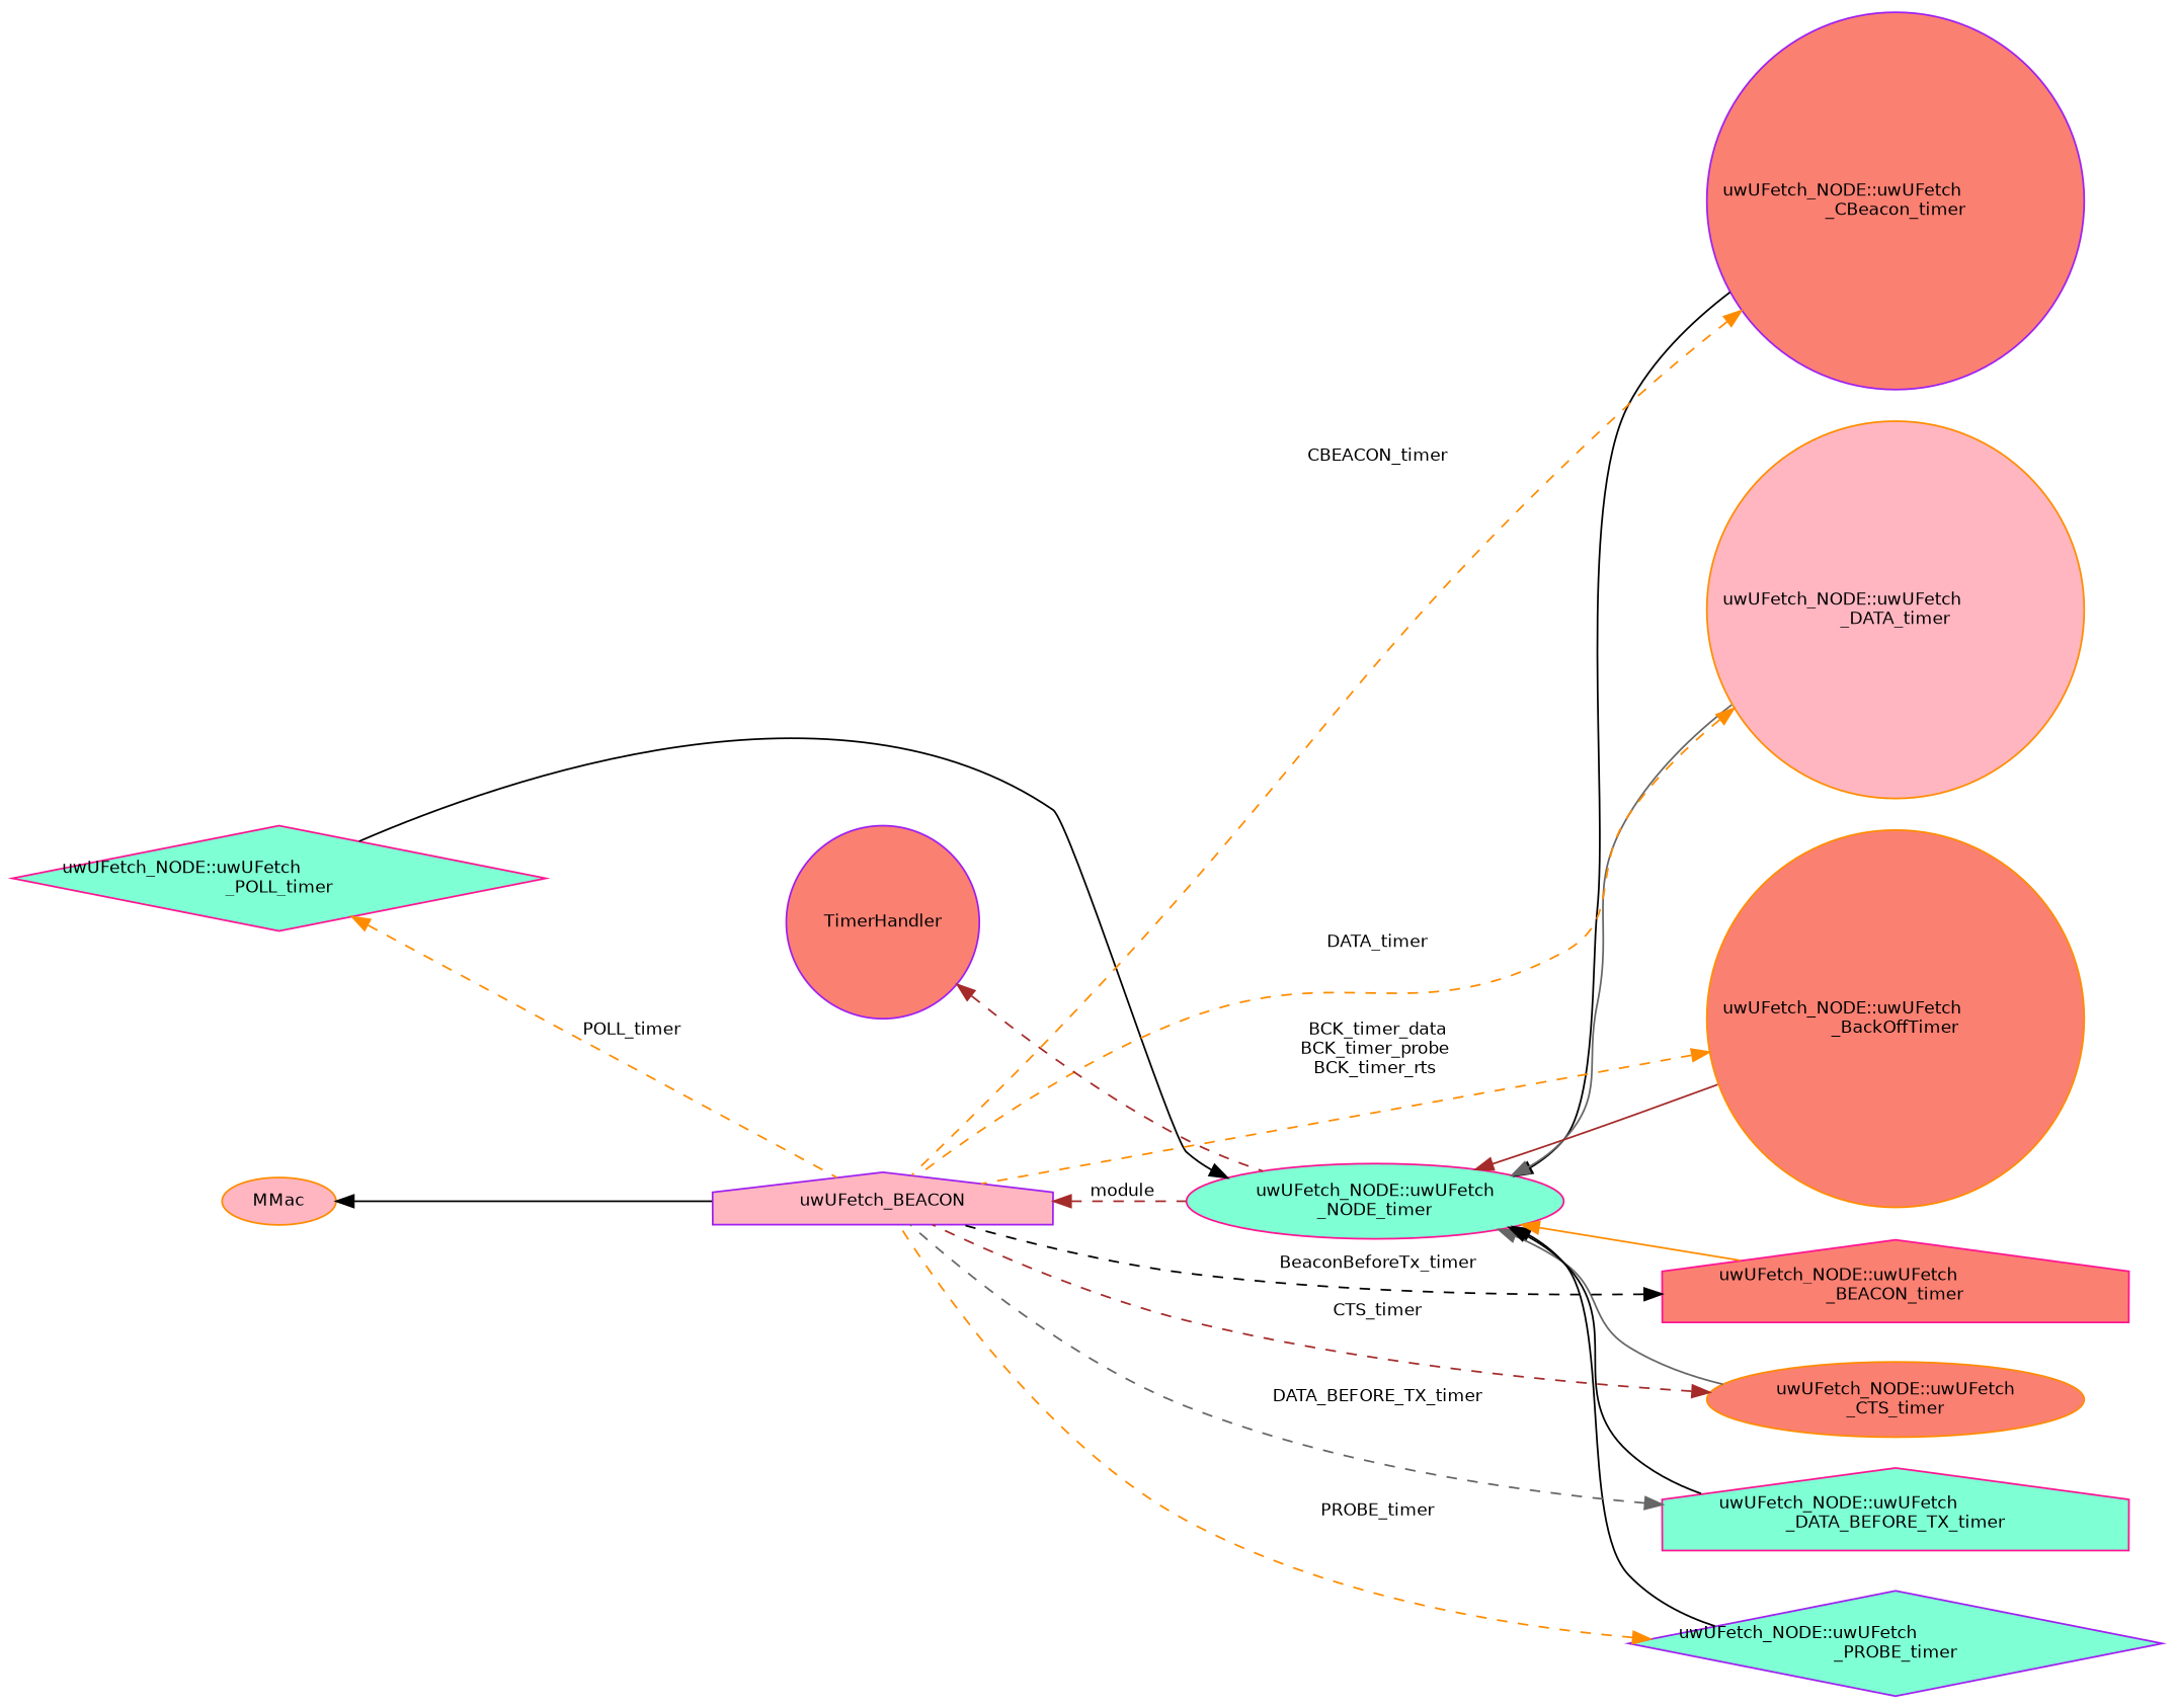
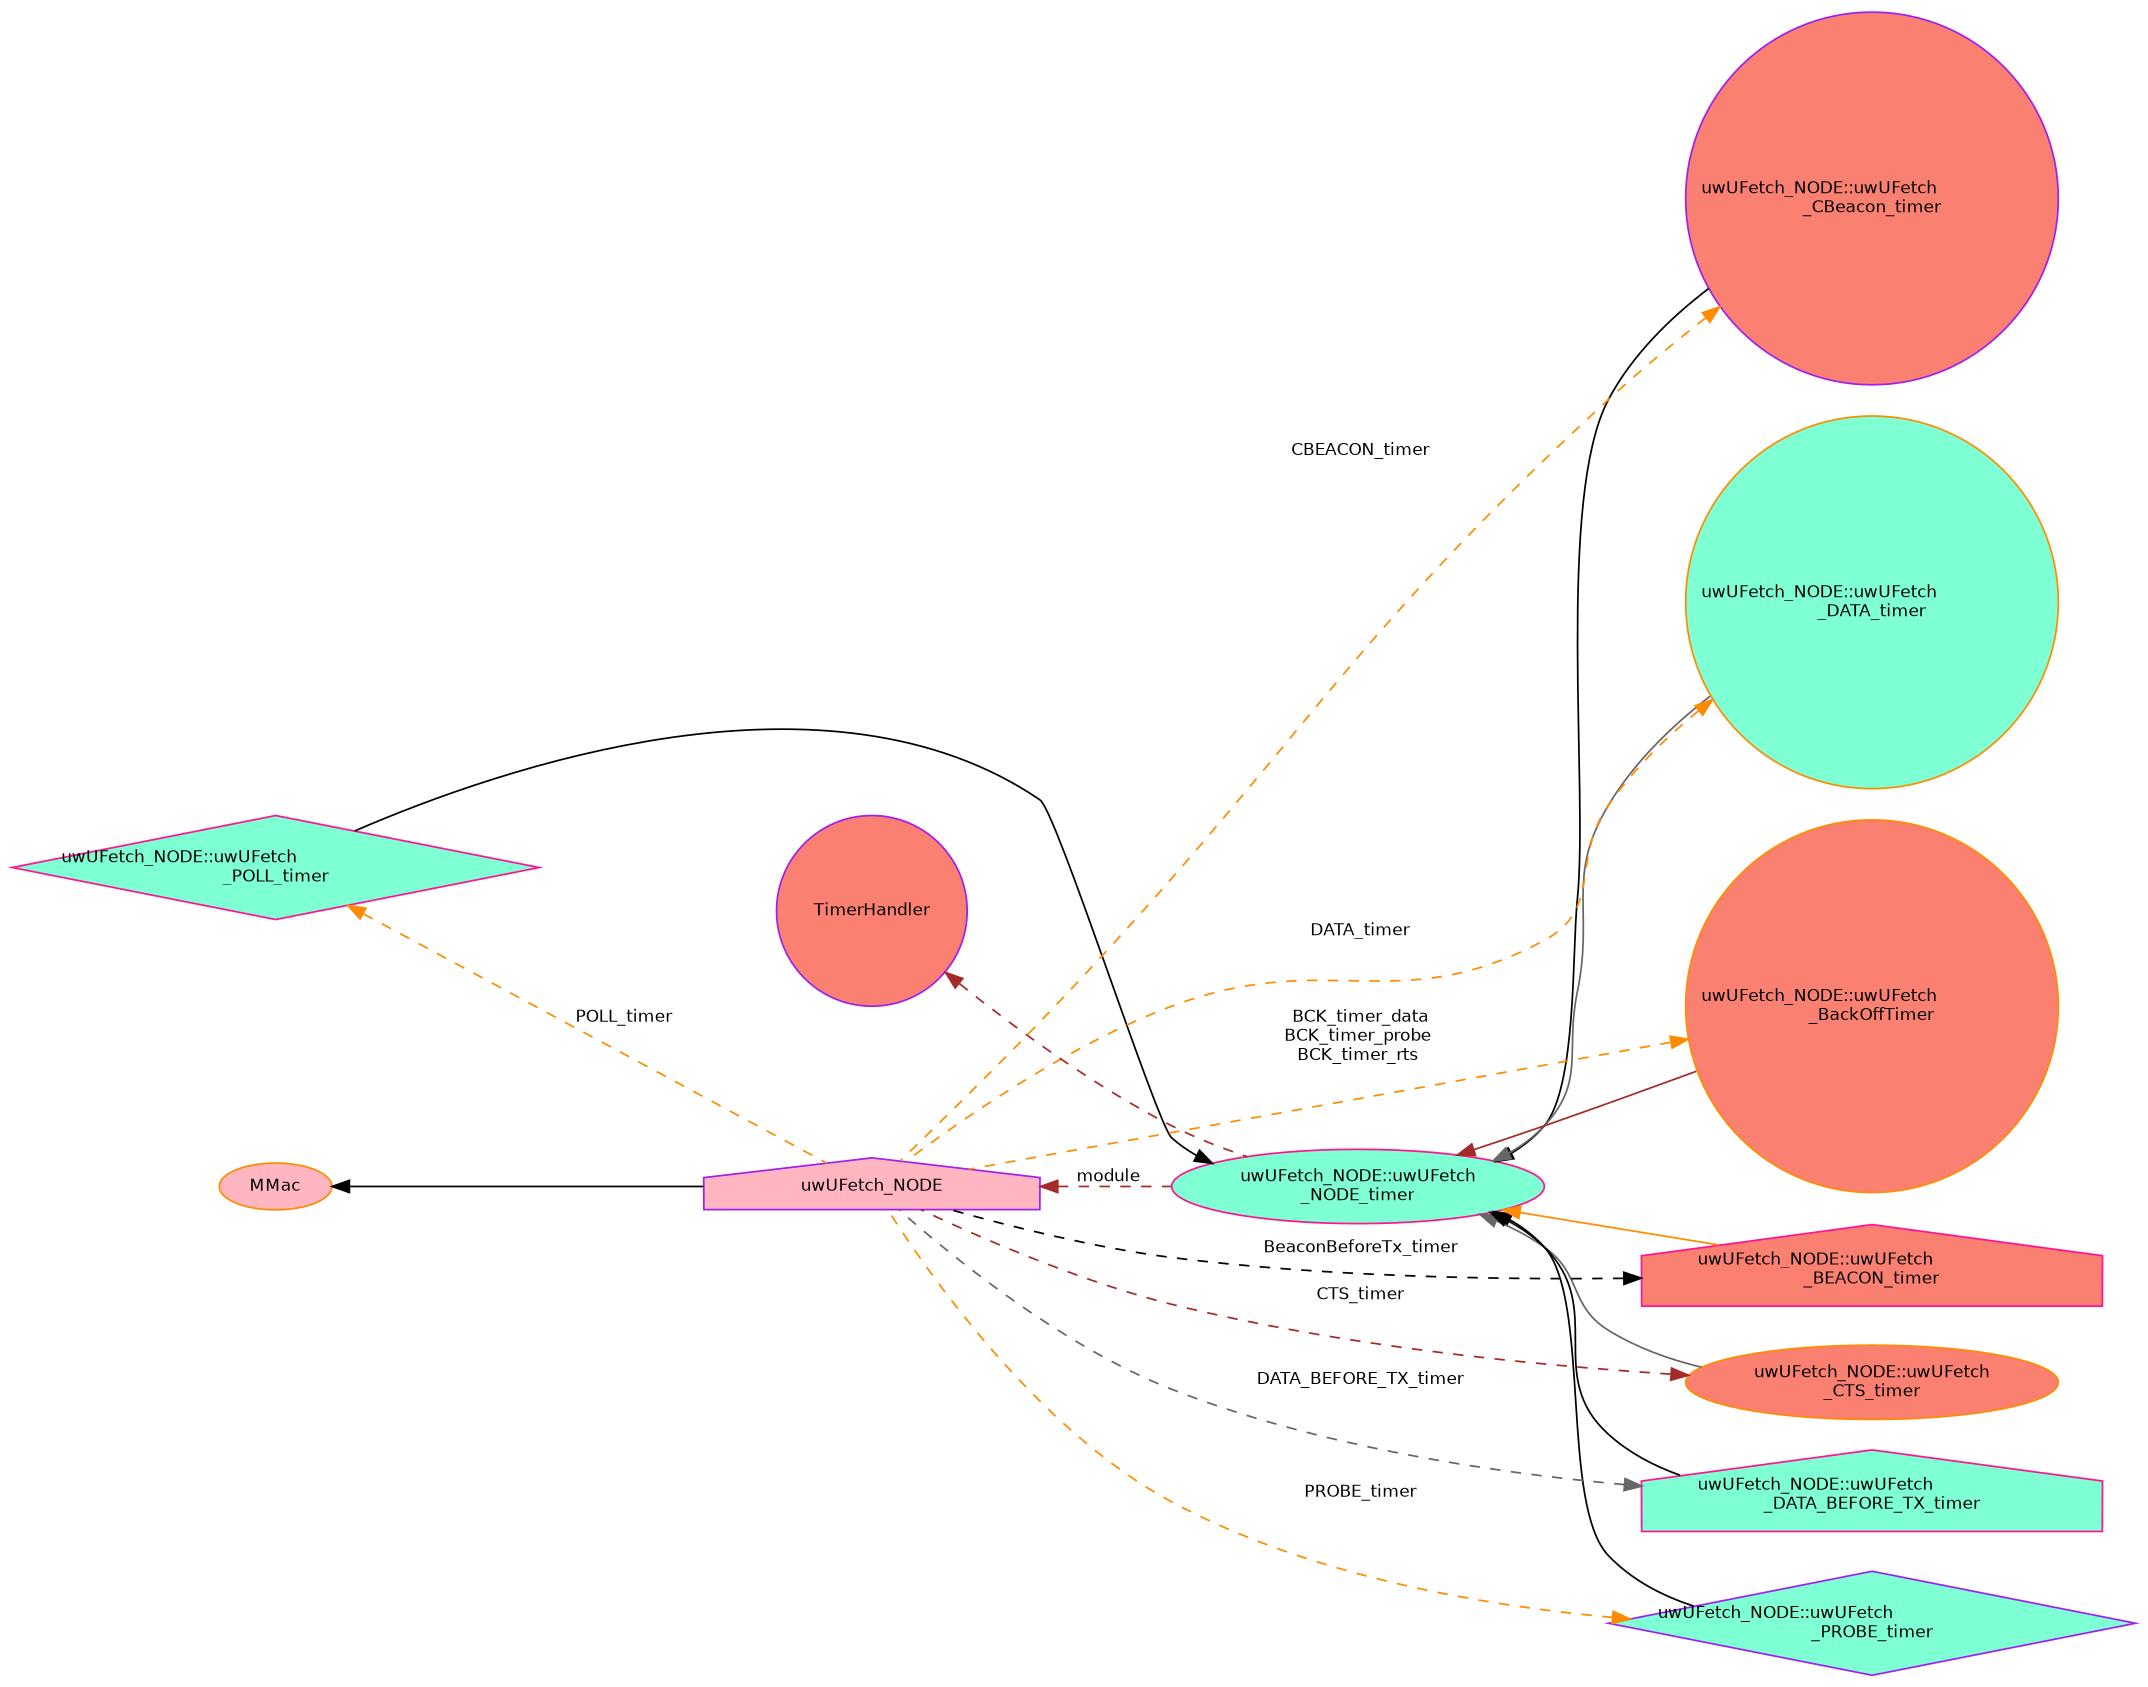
  digraph {
    rankdir=LR
    node [color=deeppink fillcolor=aquamarine fontname=Helvetica fontsize=10 shape=circle style=filled]
    edge [color=darkorange dir=back fontname=Helvetica fontsize=10 labelfontname=Helvetica labelfontsize=10 style=dashed]
    n1 [fontcolor=black height=0.2 label="uwUFetch_NODE::uwUFetch\l_POLL_timer" shape=diamond width=0.4]
-   n2 [color=purple fillcolor=lightpink height=0.2 label=uwUFetch_BEACON shape=house width=0.4]
+   n2 [color=purple fillcolor=lightpink height=0.2 label=uwUFetch_NODE shape=house width=0.4]
    n3 [height=0.2 label="uwUFetch_NODE::uwUFetch\l_NODE_timer" shape=ellipse width=0.4]
    n4 [color=purple height=0.2 label="uwUFetch_NODE::uwUFetch\l_PROBE_timer" shape=diamond width=0.4]
    n5 [color=purple fillcolor=salmon height=0.2 label="uwUFetch_NODE::uwUFetch\l_CBeacon_timer" width=0.4]
    n6 [color=darkorange fillcolor=salmon height=0.2 label="uwUFetch_NODE::uwUFetch\l_CTS_timer" shape=ellipse width=0.4]
    n7 [height=0.2 label="uwUFetch_NODE::uwUFetch\l_DATA_BEFORE_TX_timer" shape=house width=0.4]
-   n8 [color=darkorange fillcolor=lightpink height=0.2 label="uwUFetch_NODE::uwUFetch\l_DATA_timer" width=0.4]
+   n8 [color=darkorange height=0.2 label="uwUFetch_NODE::uwUFetch\l_DATA_timer" width=0.4]
    n9 [fillcolor=salmon height=0.2 label="uwUFetch_NODE::uwUFetch\l_BEACON_timer" shape=house width=0.4]
    n10 [color=darkorange fillcolor=salmon height=0.2 label="uwUFetch_NODE::uwUFetch\l_BackOffTimer" width=0.4]
    n11 [color=purple fillcolor=salmon height=0.2 label=TimerHandler width=0.4]
    n12 [color=darkorange fillcolor=lightpink height=0.2 label=MMac shape=ellipse width=0.4]
    n1 -> n2 [label=" POLL_timer"]
    n2 -> n3 [color=brown label=" module"]
    n3 -> n1 [color=black style=solid]
    n3 -> n4 [color=black style=solid]
    n3 -> n5 [color=black style=solid]
    n3 -> n6 [color=gray40 style=solid]
    n3 -> n7 [color=black style=solid]
    n3 -> n8 [color=gray40 style=solid]
    n3 -> n9 [style=solid]
    n3 -> n10 [color=brown style=solid]
    n4 -> n2 [label=" PROBE_timer"]
    n5 -> n2 [label=" CBEACON_timer"]
    n6 -> n2 [color=brown label=" CTS_timer"]
    n7 -> n2 [color=gray40 label=" DATA_BEFORE_TX_timer"]
    n8 -> n2 [label=" DATA_timer"]
    n9 -> n2 [color=black label=" BeaconBeforeTx_timer"]
    n10 -> n2 [label=" BCK_timer_data\nBCK_timer_probe\nBCK_timer_rts"]
    n11 -> n3 [color=brown]
    n12 -> n2 [color=black style=solid]
  }
